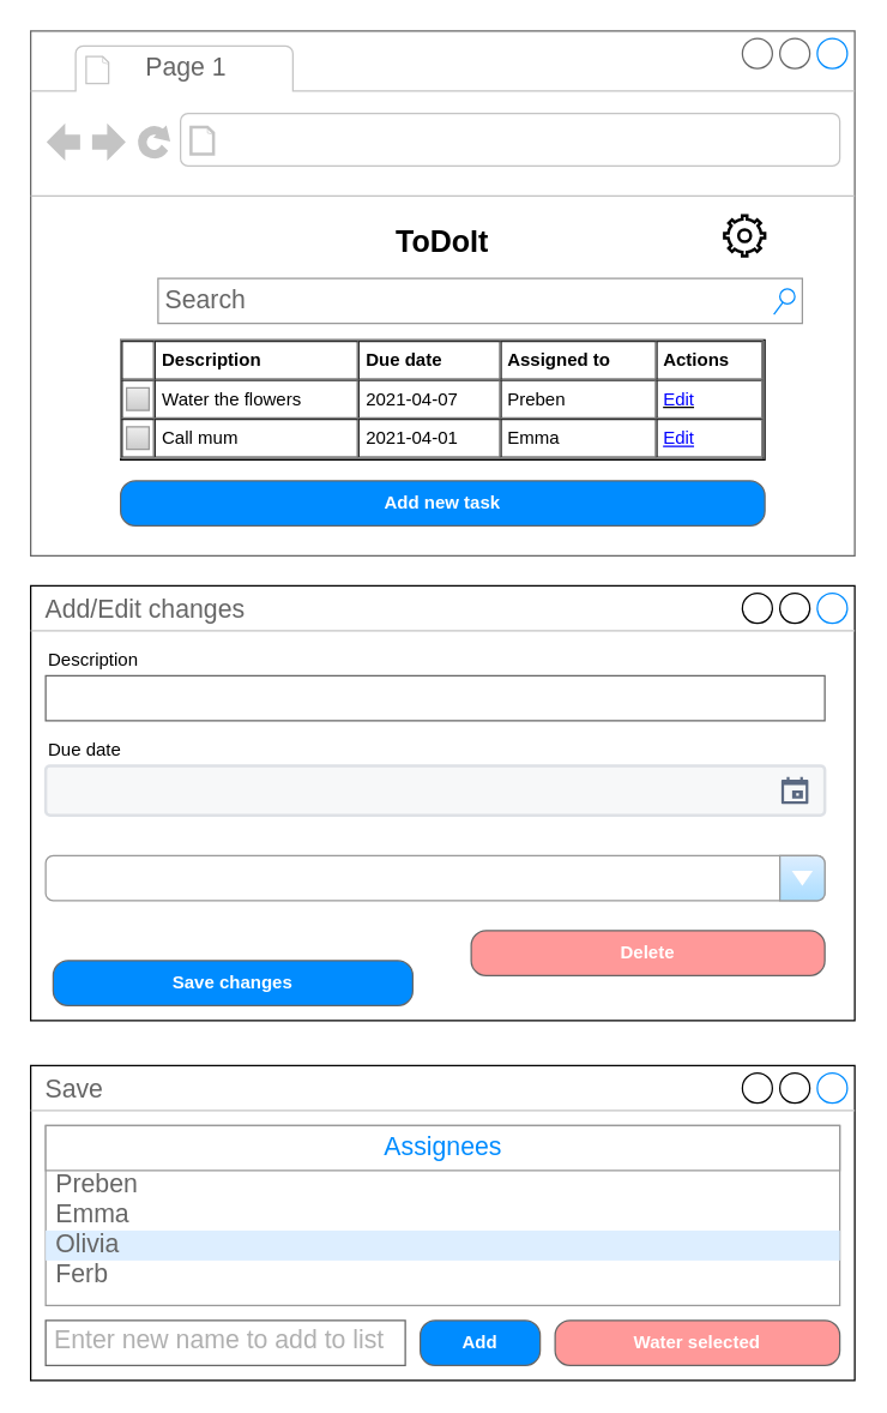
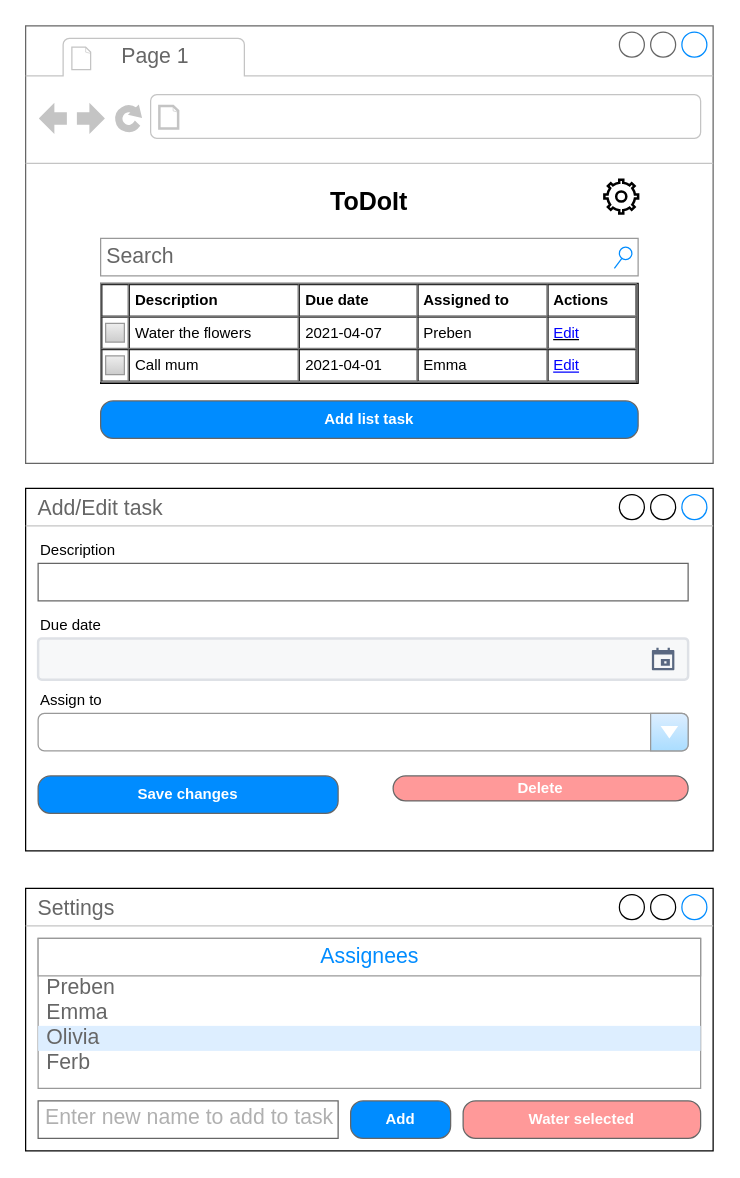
  <mxCell id="0" />
  <mxCell id="1" parent="0" />
  <mxCell id="2" value="" style="strokeWidth=1;shadow=0;dashed=0;align=center;html=1;shape=mxgraph.mockup.containers.browserWindow;rSize=0;strokeColor=#666666;strokeColor2=#008cff;strokeColor3=#c4c4c4;mainText=,;recursiveResize=0;" vertex="1" parent="1"><mxGeometry x="20" y="20" width="550" height="350" as="geometry" /></mxCell>
  <mxCell id="3" value="Page 1" style="strokeWidth=1;shadow=0;dashed=0;align=center;html=1;shape=mxgraph.mockup.containers.anchor;fontSize=17;fontColor=#666666;align=left;" vertex="1" parent="2"><mxGeometry x="75" y="12" width="110" height="26" as="geometry" /></mxCell>
  <mxCell id="4" value="" style="strokeWidth=1;shadow=0;dashed=0;align=center;html=1;shape=mxgraph.mockup.containers.anchor;rSize=0;fontSize=17;fontColor=#666666;align=left;" vertex="1" parent="2"><mxGeometry x="130" y="60" width="250" height="26" as="geometry" /></mxCell>
- <mxCell id="5" value="Search" style="strokeWidth=1;shadow=0;dashed=0;align=center;html=1;shape=mxgraph.mockup.forms.searchBox;strokeColor=#999999;mainText=;strokeColor2=#008cff;fontColor=#666666;fontSize=17;align=left;spacingLeft=3;" vertex="1" parent="2"><mxGeometry x="85" y="165" width="430" height="30" as="geometry" /></mxCell>
+ <mxCell id="5" value="Search" style="strokeWidth=1;shadow=0;dashed=0;align=center;html=1;shape=mxgraph.mockup.forms.searchBox;strokeColor=#999999;mainText=;strokeColor2=#008cff;fontColor=#666666;fontSize=17;align=left;spacingLeft=3;" vertex="1" parent="2"><mxGeometry x="60" y="170" width="430" height="30" as="geometry" /></mxCell>
  <mxCell id="6" value="" style="group" vertex="1" connectable="0" parent="2"><mxGeometry x="60" y="206" width="430" height="80" as="geometry" /></mxCell>
  <mxCell id="7" value="&lt;table cellpadding=&quot;4&quot; cellspacing=&quot;0&quot; border=&quot;1&quot; style=&quot;font-size: 1em ; width: 100% ; height: 100%&quot;&gt;&lt;tbody&gt;&lt;tr&gt;&lt;td&gt;&amp;nbsp;&amp;nbsp;&lt;/td&gt;&lt;th&gt;Description&lt;/th&gt;&lt;th&gt;Due date&lt;/th&gt;&lt;td&gt;&lt;b&gt;Assigned to&lt;/b&gt;&lt;/td&gt;&lt;td&gt;&lt;b&gt;Actions&lt;/b&gt;&lt;/td&gt;&lt;/tr&gt;&lt;tr&gt;&lt;td&gt;&lt;br&gt;&lt;/td&gt;&lt;td&gt;Water the flowers&lt;/td&gt;&lt;td&gt;2021-04-07&lt;/td&gt;&lt;td&gt;Preben&lt;/td&gt;&lt;td&gt;&lt;u&gt;&lt;font color=&quot;#0000ff&quot;&gt;Edit&lt;/font&gt;&lt;/u&gt;&lt;/td&gt;&lt;/tr&gt;&lt;tr&gt;&lt;td&gt;&lt;br&gt;&lt;/td&gt;&lt;td&gt;Call mum&lt;/td&gt;&lt;td&gt;2021-04-01&lt;/td&gt;&lt;td&gt;Emma&lt;/td&gt;&lt;td&gt;&lt;font color=&quot;#0000ff&quot;&gt;&lt;u&gt;Edit&lt;/u&gt;&lt;/font&gt;&lt;br&gt;&lt;/td&gt;&lt;/tr&gt;&lt;/tbody&gt;&lt;/table&gt; " style="verticalAlign=top;align=left;overflow=fill;fontSize=12;fontFamily=Helvetica;html=1" vertex="1" parent="6"><mxGeometry width="430" height="80" as="geometry" /></mxCell>
  <mxCell id="8" value="" style="strokeWidth=1;shadow=0;dashed=0;align=center;html=1;shape=mxgraph.mockup.forms.rrect;rSize=0;fillColor=#eeeeee;strokeColor=#999999;gradientColor=#cccccc;align=left;spacingLeft=4;fontSize=17;fontColor=#666666;labelPosition=right;" vertex="1" parent="6"><mxGeometry x="4" y="32" width="15" height="15" as="geometry" /></mxCell>
  <mxCell id="9" value="" style="strokeWidth=1;shadow=0;dashed=0;align=center;html=1;shape=mxgraph.mockup.forms.rrect;rSize=0;fillColor=#eeeeee;strokeColor=#999999;gradientColor=#cccccc;align=left;spacingLeft=4;fontSize=17;fontColor=#666666;labelPosition=right;" vertex="1" parent="6"><mxGeometry x="4" y="58" width="15" height="15" as="geometry" /></mxCell>
  <mxCell id="10" value="ToDoIt" style="text;html=1;strokeColor=none;fillColor=none;align=center;verticalAlign=middle;whiteSpace=wrap;rounded=0;fontStyle=1;fontSize=20;" vertex="1" parent="2"><mxGeometry x="60" y="130" width="430" height="20" as="geometry" /></mxCell>
- <mxCell id="11" value="Add new task" style="strokeWidth=1;shadow=0;dashed=0;align=center;html=1;shape=mxgraph.mockup.buttons.button;strokeColor=#666666;fontColor=#ffffff;mainText=;buttonStyle=round;fontSize=12;fontStyle=1;fillColor=#008cff;whiteSpace=wrap;" vertex="1" parent="2"><mxGeometry x="60" y="300" width="430" height="30" as="geometry" /></mxCell>
+ <mxCell id="11" value="Add list task" style="strokeWidth=1;shadow=0;dashed=0;align=center;html=1;shape=mxgraph.mockup.buttons.button;strokeColor=#666666;fontColor=#ffffff;mainText=;buttonStyle=round;fontSize=12;fontStyle=1;fillColor=#008cff;whiteSpace=wrap;" vertex="1" parent="2"><mxGeometry x="60" y="300" width="430" height="30" as="geometry" /></mxCell>
  <mxCell id="12" value="" style="html=1;verticalLabelPosition=bottom;align=center;labelBackgroundColor=#ffffff;verticalAlign=top;strokeWidth=2;shadow=0;dashed=0;shape=mxgraph.ios7.icons.settings;fontSize=12;fillColor=none;" vertex="1" parent="2"><mxGeometry x="463" y="123" width="27" height="27" as="geometry" /></mxCell>
- <mxCell id="13" value="Add/Edit changes" style="strokeWidth=1;shadow=0;dashed=0;align=center;html=1;shape=mxgraph.mockup.containers.window;align=left;verticalAlign=top;spacingLeft=8;strokeColor2=#008cff;strokeColor3=#c4c4c4;fontColor=#666666;mainText=;fontSize=17;labelBackgroundColor=none;" vertex="1" parent="1"><mxGeometry x="20" y="390" width="550" height="290" as="geometry" /></mxCell>
+ <mxCell id="13" value="Add/Edit task" style="strokeWidth=1;shadow=0;dashed=0;align=center;html=1;shape=mxgraph.mockup.containers.window;align=left;verticalAlign=top;spacingLeft=8;strokeColor2=#008cff;strokeColor3=#c4c4c4;fontColor=#666666;mainText=;fontSize=17;labelBackgroundColor=none;" vertex="1" parent="1"><mxGeometry x="20" y="390" width="550" height="290" as="geometry" /></mxCell>
  <mxCell id="14" value="Description" style="text;html=1;strokeColor=none;fillColor=none;align=left;verticalAlign=middle;whiteSpace=wrap;rounded=0;fontSize=12;" vertex="1" parent="1"><mxGeometry x="30" y="430" width="260" height="20" as="geometry" /></mxCell>
  <mxCell id="15" value="" style="strokeWidth=1;shadow=0;dashed=0;align=center;html=1;shape=mxgraph.mockup.text.textBox;fontColor=#666666;align=left;fontSize=17;spacingLeft=4;spacingTop=-3;strokeColor=#666666;mainText=" vertex="1" parent="1"><mxGeometry x="30" y="450" width="520" height="30" as="geometry" /></mxCell>
  <mxCell id="16" value="" style="rounded=1;arcSize=9;fillColor=#F7F8F9;align=left;spacingLeft=5;strokeColor=#DEE1E6;html=1;strokeWidth=2;fontColor=#596780;fontSize=12" vertex="1" parent="1"><mxGeometry x="30" y="510" width="520" height="33" as="geometry" /></mxCell>
  <mxCell id="17" value="" style="shape=mxgraph.gmdl.calendar;fillColor=#5A6881;strokeColor=none" vertex="1" parent="16"><mxGeometry x="1" y="0.5" width="18" height="18" relative="1" as="geometry"><mxPoint x="-29" y="-9" as="offset" /></mxGeometry></mxCell>
  <mxCell id="18" value="Due date" style="text;html=1;strokeColor=none;fillColor=none;align=left;verticalAlign=middle;whiteSpace=wrap;rounded=0;fontSize=12;" vertex="1" parent="1"><mxGeometry x="30" y="490" width="260" height="20" as="geometry" /></mxCell>
+ <mxCell id="19" value="Assign to" style="text;html=1;strokeColor=none;fillColor=none;align=left;verticalAlign=middle;whiteSpace=wrap;rounded=0;fontSize=12;" vertex="1" parent="1"><mxGeometry x="30" y="550" width="260" height="20" as="geometry" /></mxCell>
  <mxCell id="20" value="" style="strokeWidth=1;shadow=0;dashed=0;align=center;html=1;shape=mxgraph.mockup.forms.comboBox;strokeColor=#999999;fillColor=#ddeeff;align=left;fillColor2=#aaddff;mainText=;fontColor=#666666;fontSize=17;spacingLeft=3;" vertex="1" parent="1"><mxGeometry x="30" y="570" width="520" height="30" as="geometry" /></mxCell>
- <mxCell id="21" value="Save changes" style="strokeWidth=1;shadow=0;dashed=0;align=center;html=1;shape=mxgraph.mockup.buttons.button;strokeColor=#666666;fontColor=#ffffff;mainText=;buttonStyle=round;fontSize=12;fontStyle=1;fillColor=#008cff;whiteSpace=wrap;" vertex="1" parent="1"><mxGeometry x="35" y="640" width="240" height="30" as="geometry" /></mxCell>
- <mxCell id="22" value="Delete" style="strokeWidth=1;shadow=0;dashed=0;align=center;html=1;shape=mxgraph.mockup.buttons.button;strokeColor=#666666;fontColor=#ffffff;mainText=;buttonStyle=round;fontSize=12;fontStyle=1;whiteSpace=wrap;fillColor=#FF9999;" vertex="1" parent="1"><mxGeometry x="314" y="620" width="236" height="30" as="geometry" /></mxCell>
- <mxCell id="23" value="Save" style="strokeWidth=1;shadow=0;dashed=0;align=center;html=1;shape=mxgraph.mockup.containers.window;align=left;verticalAlign=top;spacingLeft=8;strokeColor2=#008cff;strokeColor3=#c4c4c4;fontColor=#666666;mainText=;fontSize=17;labelBackgroundColor=none;" vertex="1" parent="1"><mxGeometry x="20" y="710" width="550" height="210" as="geometry" /></mxCell>
+ <mxCell id="21" value="Save changes" style="strokeWidth=1;shadow=0;dashed=0;align=center;html=1;shape=mxgraph.mockup.buttons.button;strokeColor=#666666;fontColor=#ffffff;mainText=;buttonStyle=round;fontSize=12;fontStyle=1;fillColor=#008cff;whiteSpace=wrap;" vertex="1" parent="1"><mxGeometry x="30" y="620" width="240" height="30" as="geometry" /></mxCell>
+ <mxCell id="22" value="Delete" style="strokeWidth=1;shadow=0;dashed=0;align=center;html=1;shape=mxgraph.mockup.buttons.button;strokeColor=#666666;fontColor=#ffffff;mainText=;buttonStyle=round;fontSize=12;fontStyle=1;whiteSpace=wrap;fillColor=#FF9999;" vertex="1" parent="1"><mxGeometry x="314" y="620" width="236" height="20" as="geometry" /></mxCell>
+ <mxCell id="23" value="Settings" style="strokeWidth=1;shadow=0;dashed=0;align=center;html=1;shape=mxgraph.mockup.containers.window;align=left;verticalAlign=top;spacingLeft=8;strokeColor2=#008cff;strokeColor3=#c4c4c4;fontColor=#666666;mainText=;fontSize=17;labelBackgroundColor=none;" vertex="1" parent="1"><mxGeometry x="20" y="710" width="550" height="210" as="geometry" /></mxCell>
  <mxCell id="24" value="" style="strokeWidth=1;shadow=0;dashed=0;align=center;html=1;shape=mxgraph.mockup.forms.rrect;rSize=0;strokeColor=#999999;fillColor=#ffffff;fontSize=12;" vertex="1" parent="1"><mxGeometry x="30" y="750" width="530" height="120" as="geometry" /></mxCell>
  <mxCell id="25" value="Assignees" style="strokeWidth=1;shadow=0;dashed=0;align=center;html=1;shape=mxgraph.mockup.forms.rrect;rSize=0;strokeColor=#999999;fontColor=#008cff;fontSize=17;fillColor=#ffffff;resizeWidth=1;" vertex="1" parent="24"><mxGeometry width="530" height="30" relative="1" as="geometry" /></mxCell>
  <mxCell id="26" value="Preben" style="strokeWidth=1;shadow=0;dashed=0;align=center;html=1;shape=mxgraph.mockup.forms.anchor;fontSize=17;fontColor=#666666;align=left;spacingLeft=5;resizeWidth=1;" vertex="1" parent="24"><mxGeometry width="530" height="20" relative="1" as="geometry"><mxPoint y="30" as="offset" /></mxGeometry></mxCell>
  <mxCell id="27" value="Emma" style="strokeWidth=1;shadow=0;dashed=0;align=center;html=1;shape=mxgraph.mockup.forms.anchor;fontSize=17;fontColor=#666666;align=left;spacingLeft=5;resizeWidth=1;" vertex="1" parent="24"><mxGeometry width="530" height="20" relative="1" as="geometry"><mxPoint y="50" as="offset" /></mxGeometry></mxCell>
  <mxCell id="28" value="Olivia" style="strokeWidth=1;shadow=0;dashed=0;align=center;html=1;shape=mxgraph.mockup.forms.rrect;rSize=0;fontSize=17;fontColor=#666666;align=left;spacingLeft=5;fillColor=#ddeeff;strokeColor=none;resizeWidth=1;" vertex="1" parent="24"><mxGeometry width="530" height="20" relative="1" as="geometry"><mxPoint y="70" as="offset" /></mxGeometry></mxCell>
  <mxCell id="29" value="Ferb" style="strokeWidth=1;shadow=0;dashed=0;align=center;html=1;shape=mxgraph.mockup.forms.anchor;fontSize=17;fontColor=#666666;align=left;spacingLeft=5;resizeWidth=1;" vertex="1" parent="24"><mxGeometry width="530" height="20" relative="1" as="geometry"><mxPoint y="90" as="offset" /></mxGeometry></mxCell>
  <mxCell id="30" value="Add" style="strokeWidth=1;shadow=0;dashed=0;align=center;html=1;shape=mxgraph.mockup.buttons.button;strokeColor=#666666;fontColor=#ffffff;mainText=;buttonStyle=round;fontSize=12;fontStyle=1;fillColor=#008cff;whiteSpace=wrap;" vertex="1" parent="1"><mxGeometry x="280" y="880" width="80" height="30" as="geometry" /></mxCell>
- <mxCell id="31" value="Enter new name to add to list" style="strokeWidth=1;shadow=0;dashed=0;align=center;html=1;shape=mxgraph.mockup.text.textBox;align=left;fontSize=17;spacingLeft=4;spacingTop=-3;strokeColor=#666666;mainText=;fontColor=#B0B0B0;" vertex="1" parent="1"><mxGeometry x="30" y="880" width="240" height="30" as="geometry" /></mxCell>
+ <mxCell id="31" value="Enter new name to add to task" style="strokeWidth=1;shadow=0;dashed=0;align=center;html=1;shape=mxgraph.mockup.text.textBox;align=left;fontSize=17;spacingLeft=4;spacingTop=-3;strokeColor=#666666;mainText=;fontColor=#B0B0B0;" vertex="1" parent="1"><mxGeometry x="30" y="880" width="240" height="30" as="geometry" /></mxCell>
  <mxCell id="32" value="Water selected" style="strokeWidth=1;shadow=0;dashed=0;align=center;html=1;shape=mxgraph.mockup.buttons.button;strokeColor=#666666;fontColor=#ffffff;mainText=;buttonStyle=round;fontSize=12;fontStyle=1;whiteSpace=wrap;fillColor=#FF9999;" vertex="1" parent="1"><mxGeometry x="370" y="880" width="190" height="30" as="geometry" /></mxCell>
